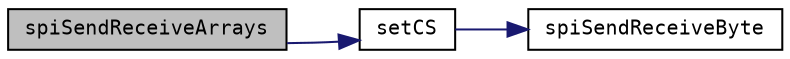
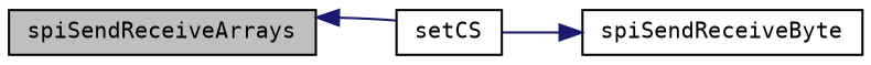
  digraph {
    fontname="DejaVu Sans Mono"
    rankdir=LR
    node [color=black fillcolor=white fontname="DejaVu Sans Mono" fontsize=10 shape=record style=filled]
    edge [color=midnightblue fontname="DejaVu Sans Mono" fontsize=10 labelfontname=Helvetica labelfontsize=10 style=solid]
    n1 [fillcolor=grey75 fontcolor=black height=0.2 label=spiSendReceiveArrays width=0.4]
    n2 [height=0.2 label=setCS width=0.4]
    n3 [height=0.2 label=spiSendReceiveByte width=0.4]
-   n1 -> n2
+   n2 -> n1
    n2 -> n3
  }
